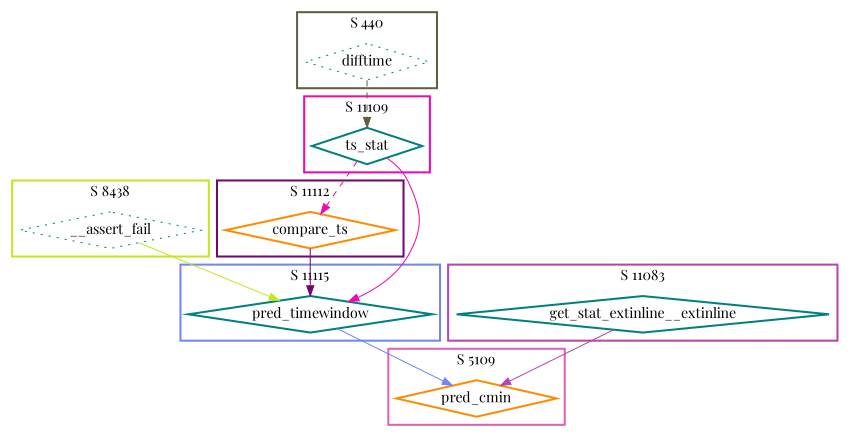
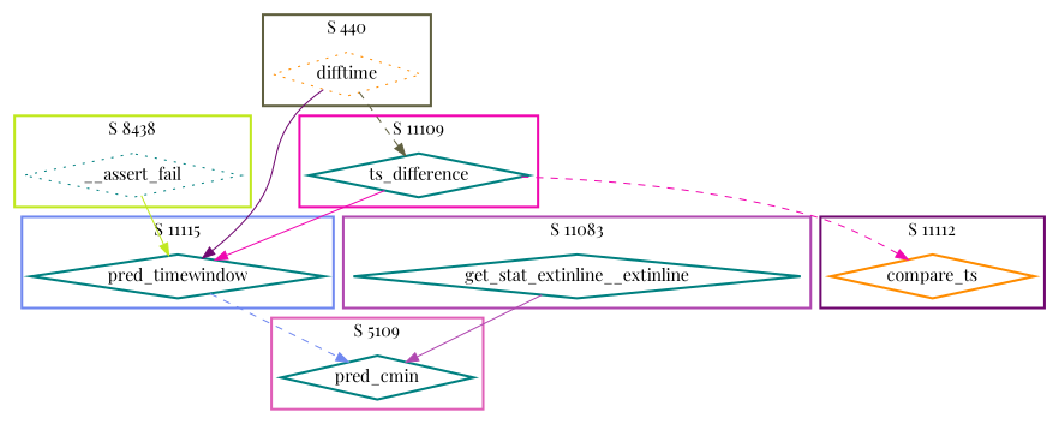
  digraph {
    fontname="Playfair Display"
    node [color=teal fontname="Playfair Display" shape=diamond style=bold]
    edge [color="#F008B0" fontname="Playfair Display" style=solid]
    n1 [label=__assert_fail style=dotted]
    n2 [color=darkorange label=compare_ts]
-   n3 [label=ts_stat]
+   n3 [label=ts_difference]
    n4 [label=get_stat_extinline__extinline]
    n5 [label=pred_timewindow]
-   n6 [label=difftime style=dotted]
-   n7 [color=darkorange label=pred_cmin]
+   n6 [color=darkorange label=difftime style=dotted]
+   n7 [label=pred_cmin]
    subgraph cluster_1 {
      color="#C0E820"
      label="S 8438"
      style=bold
      n1
    }
    subgraph cluster_2 {
      color="#700870"
      label="S 11112"
      style=bold
      n2
    }
    subgraph cluster_3 {
      color="#F008B0"
      label="S 11109"
      style=bold
      n3
    }
    subgraph cluster_4 {
      color="#B048B0"
      label="S 11083"
      style=bold
      n4
    }
    subgraph cluster_5 {
      color="#7088F0"
      label="S 11115"
      style=bold
      n5
    }
    subgraph cluster_6 {
      color="#606040"
      label="S 440"
      style=bold
      n6
    }
    subgraph cluster_7 {
      color="#E060B8"
      label="S 5109"
      style=bold
      n7
    }
    n1 -> n5 [color="#C0E820"]
-   n2 -> n5 [color="#700870"]
+   n6 -> n5 [color="#700870"]
    n3 -> n2 [style=dashed]
    n3 -> n5
    n4 -> n7 [color="#B048B0"]
-   n5 -> n7 [color="#7088F0"]
+   n5 -> n7 [color="#7088F0" style=dashed]
    n6 -> n3 [color="#606040" style=dashed]
  }
